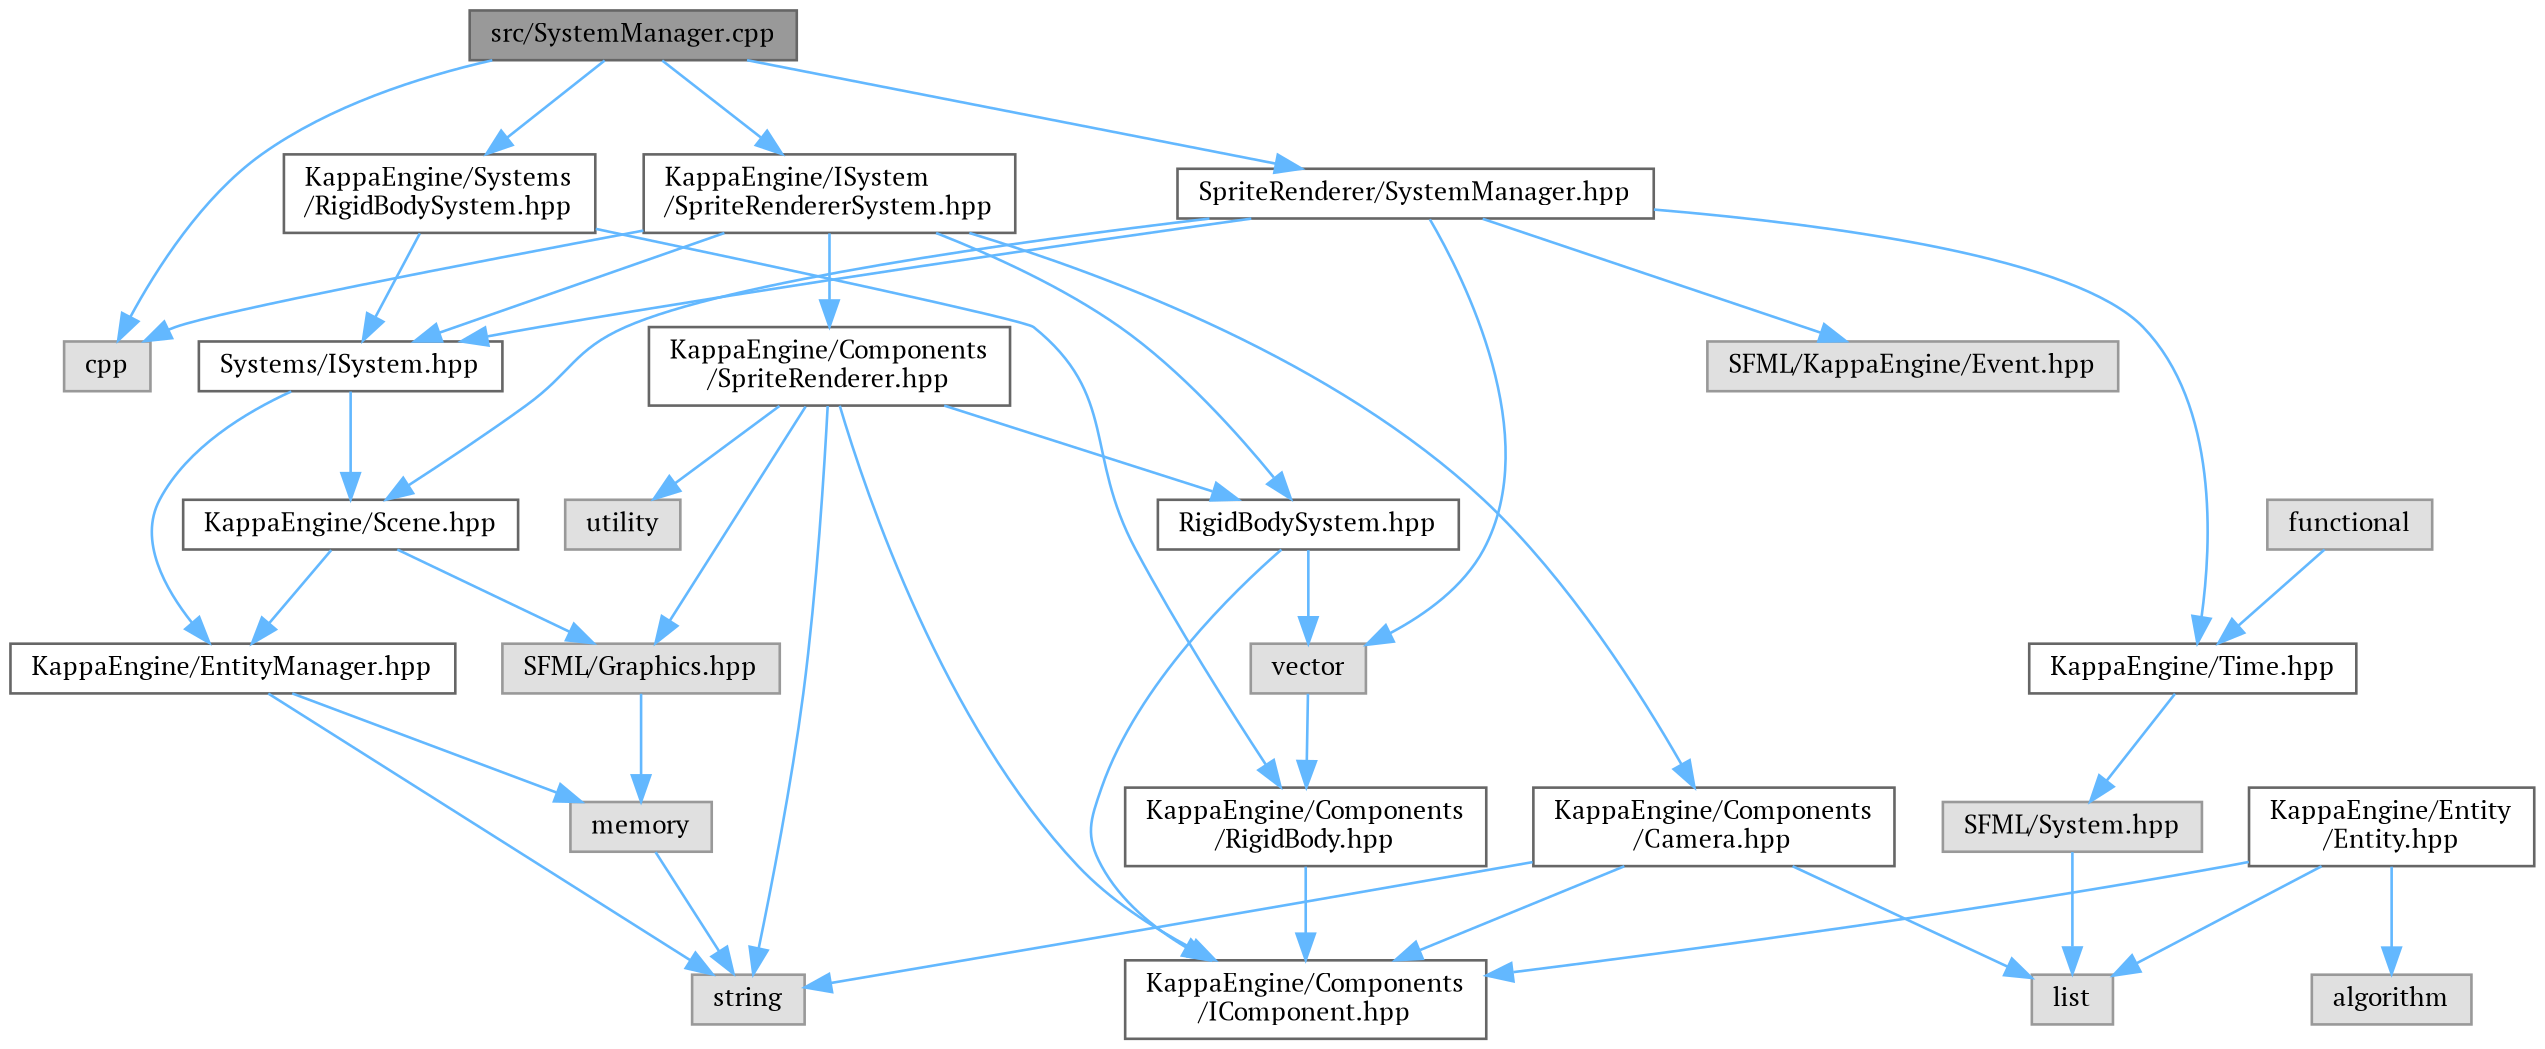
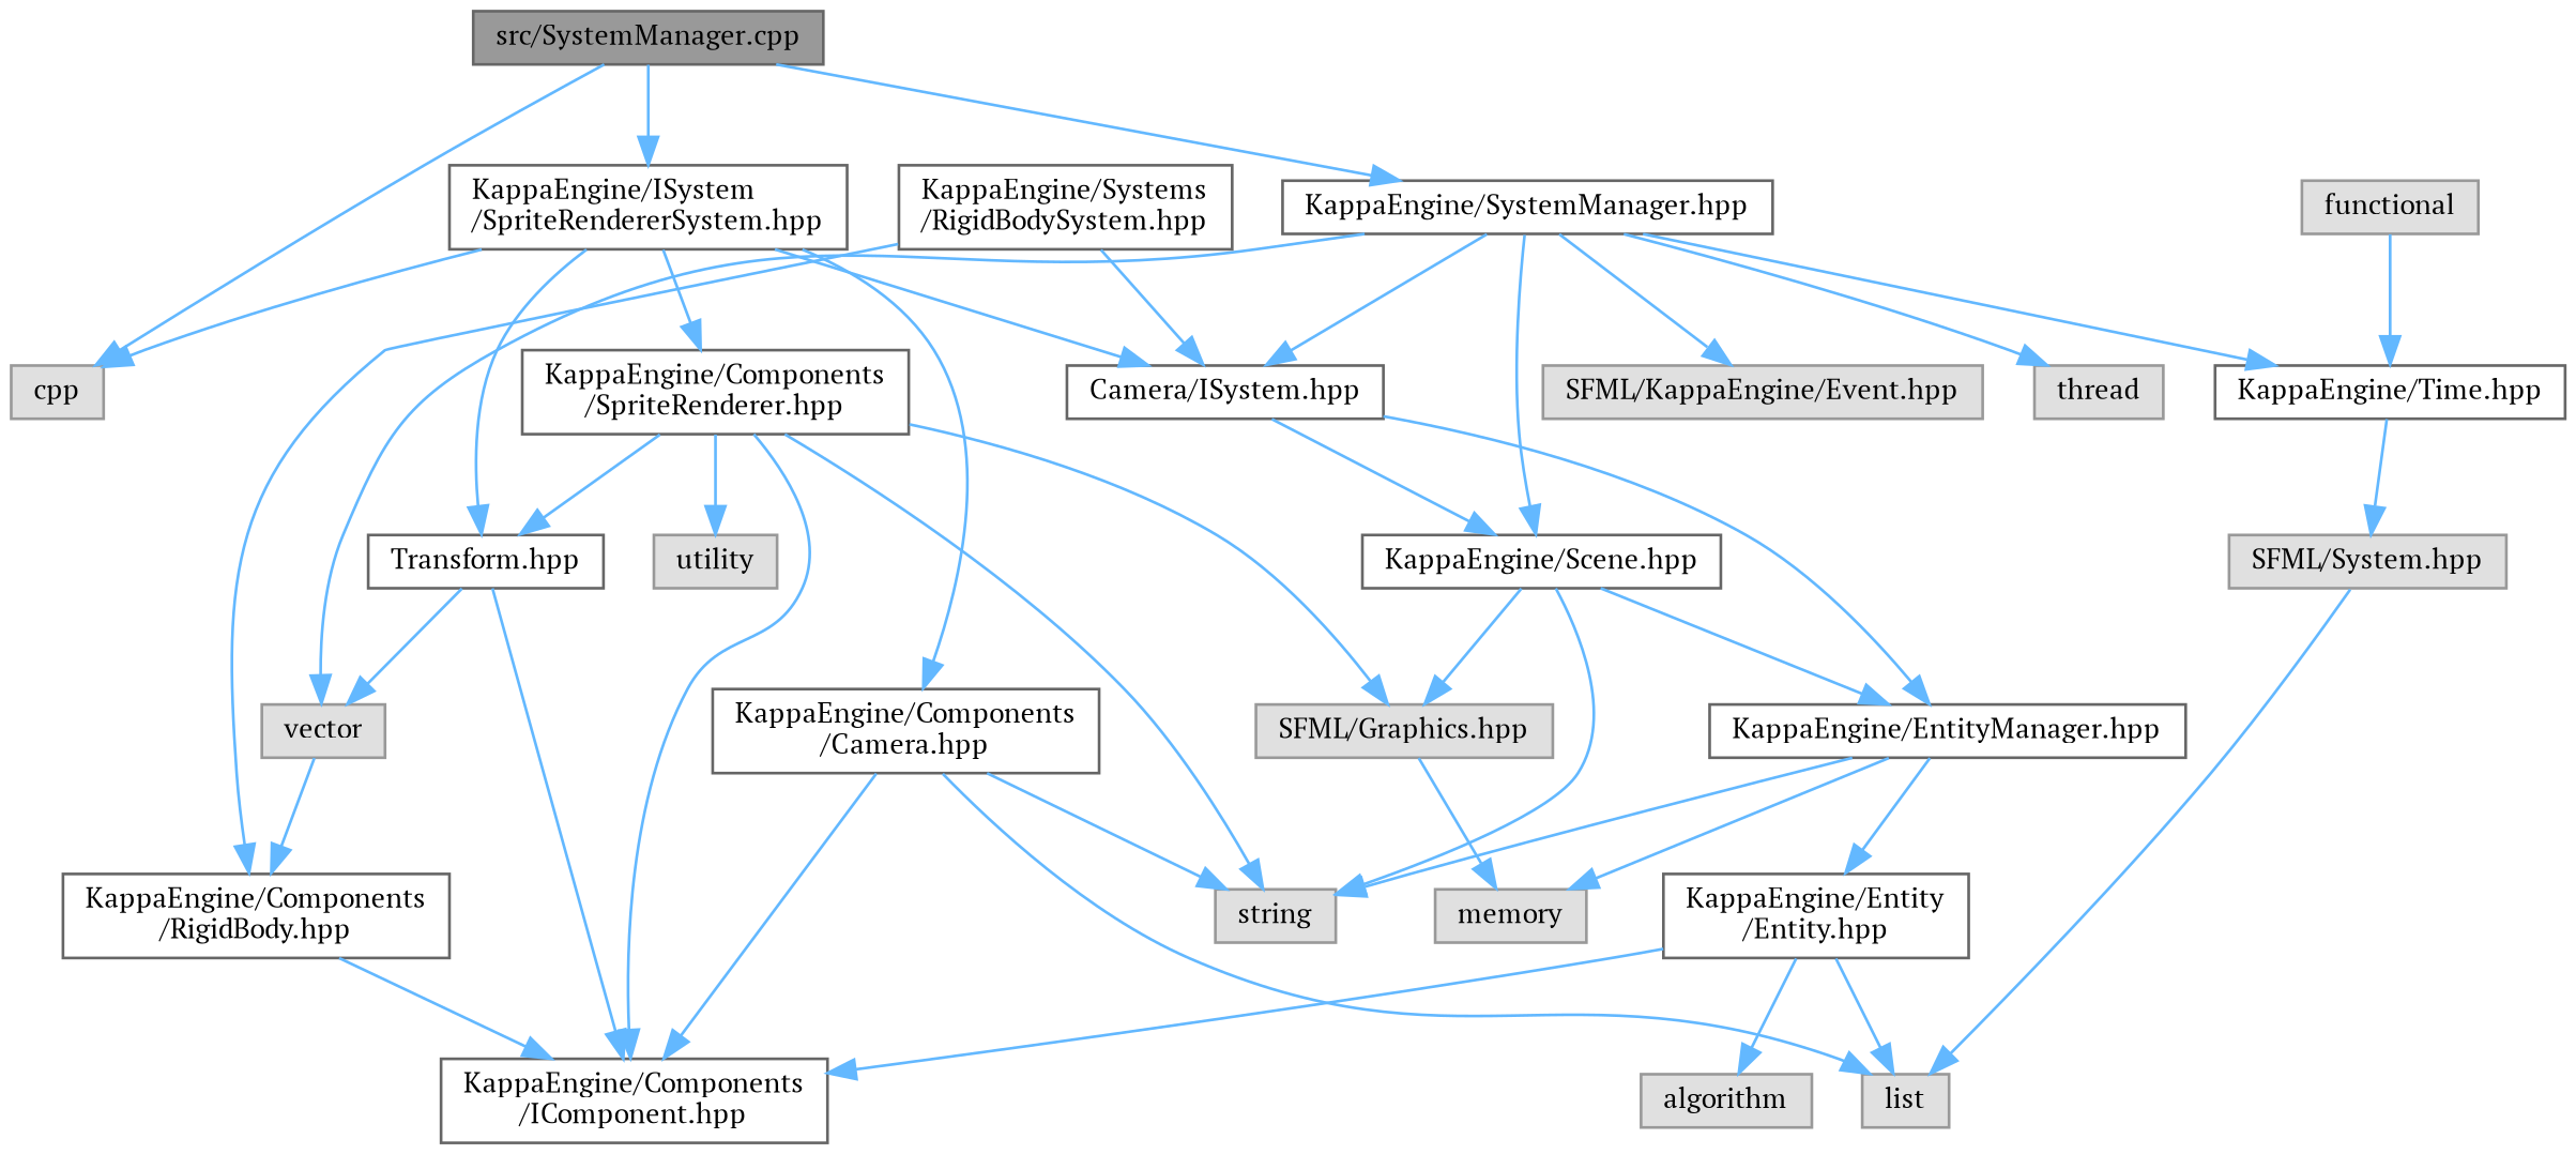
  digraph {
    fontname="PT Serif"
    node [color=grey40 fillcolor=white fontname="PT Serif" fontsize=10 shape=box style=filled]
    edge [color=steelblue1 fontname="PT Serif" fontsize=10 labelfontname=Helvetica labelfontsize=10 style=solid]
    n1 [color=gray40 fillcolor=grey60 fontcolor=black height=0.2 label="src/SystemManager.cpp" width=0.4]
    n2 [color=grey60 fillcolor="#E0E0E0" height=0.2 label=cpp width=0.4]
-   n3 [height=0.2 label="SpriteRenderer/SystemManager.hpp" width=0.4]
+   n3 [height=0.2 label="KappaEngine/SystemManager.hpp" width=0.4]
    n4 [height=0.2 label="KappaEngine/Systems\l/RigidBodySystem.hpp" width=0.4]
    n5 [height=0.2 label="KappaEngine/ISystem\l/SpriteRendererSystem.hpp" width=0.4]
+   n6 [color=grey60 fillcolor="#E0E0E0" height=0.2 label=thread width=0.4]
    n7 [color=grey60 fillcolor="#E0E0E0" height=0.2 label=vector width=0.4]
    n8 [color=grey60 fillcolor="#E0E0E0" height=0.2 label="SFML/KappaEngine/Event.hpp" width=0.4]
    n9 [height=0.2 label="KappaEngine/Time.hpp" width=0.4]
-   n10 [height=0.2 label="Systems/ISystem.hpp" width=0.4]
+   n10 [height=0.2 label="Camera/ISystem.hpp" width=0.4]
    n11 [height=0.2 label="KappaEngine/Scene.hpp" width=0.4]
    n12 [height=0.2 label="KappaEngine/Components\l/RigidBody.hpp" width=0.4]
    n13 [height=0.2 label="KappaEngine/Components\l/SpriteRenderer.hpp" width=0.4]
-   n14 [height=0.2 label="RigidBodySystem.hpp" width=0.4]
+   n14 [height=0.2 label="Transform.hpp" width=0.4]
    n15 [height=0.2 label="KappaEngine/Components\l/Camera.hpp" width=0.4]
    n16 [color=grey60 fillcolor="#E0E0E0" height=0.2 label="SFML/System.hpp" width=0.4]
    n17 [height=0.2 label="KappaEngine/EntityManager.hpp" width=0.4]
    n18 [color=grey60 fillcolor="#E0E0E0" height=0.2 label=string width=0.4]
    n19 [color=grey60 fillcolor="#E0E0E0" height=0.2 label="SFML/Graphics.hpp" width=0.4]
    n20 [color=grey60 fillcolor="#E0E0E0" height=0.2 label=list width=0.4]
    n21 [color=grey60 fillcolor="#E0E0E0" height=0.2 label=functional width=0.4]
    n22 [color=grey60 fillcolor="#E0E0E0" height=0.2 label=memory width=0.4]
    n23 [height=0.2 label="KappaEngine/Entity\l/Entity.hpp" width=0.4]
    n24 [color=grey60 fillcolor="#E0E0E0" height=0.2 label=algorithm width=0.4]
    n25 [height=0.2 label="KappaEngine/Components\l/IComponent.hpp" width=0.4]
    n26 [color=grey60 fillcolor="#E0E0E0" height=0.2 label=utility width=0.4]
    n1 -> n2
    n1 -> n3
-   n1 -> n4
    n1 -> n5
+   n3 -> n6
    n3 -> n7
    n3 -> n8
    n3 -> n9
    n3 -> n10
    n3 -> n11
    n4 -> n10
    n4 -> n12
    n5 -> n2
    n5 -> n10
    n5 -> n13
    n5 -> n14
    n5 -> n15
    n7 -> n12
    n9 -> n16
    n10 -> n11
    n10 -> n17
    n11 -> n17
-   n22 -> n18
+   n11 -> n18
    n11 -> n19
    n12 -> n25
    n13 -> n14
    n13 -> n18
    n13 -> n19
    n13 -> n25
    n13 -> n26
    n14 -> n7
    n14 -> n25
    n15 -> n18
    n15 -> n20
    n15 -> n25
    n16 -> n20
    n17 -> n18
    n17 -> n22
+   n17 -> n23
    n19 -> n22
    n21 -> n9
    n23 -> n20
    n23 -> n24
    n23 -> n25
  }
